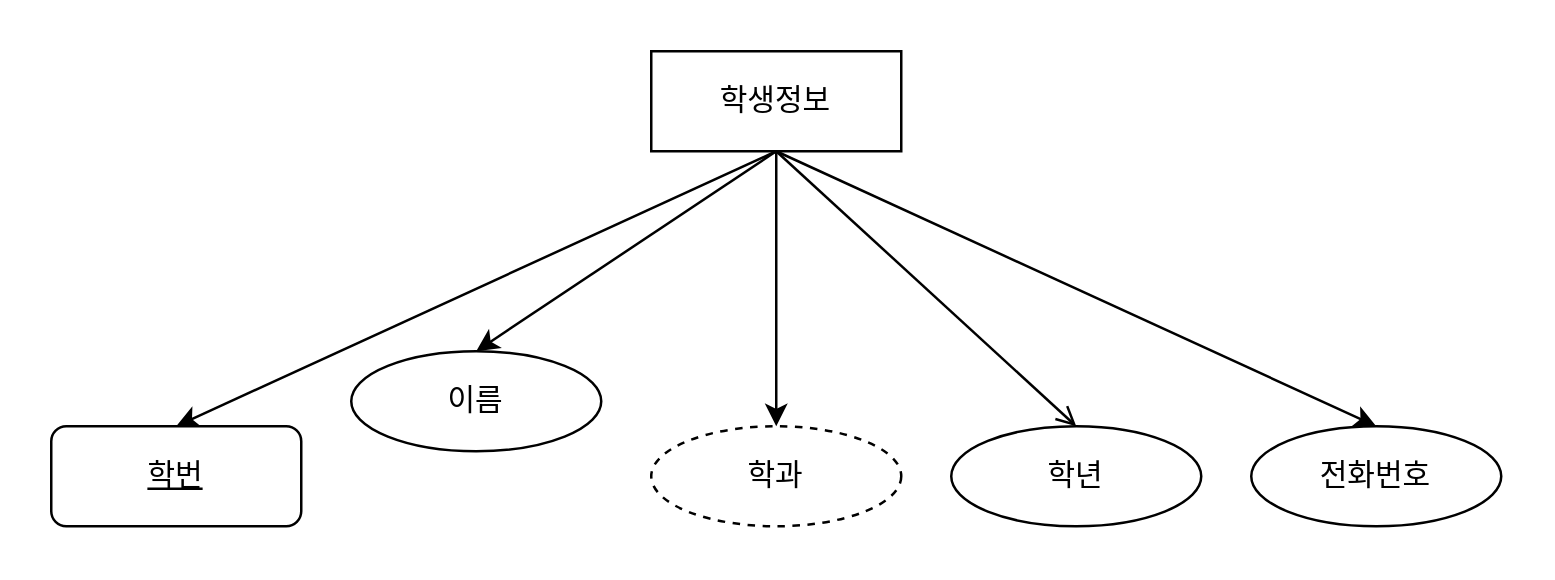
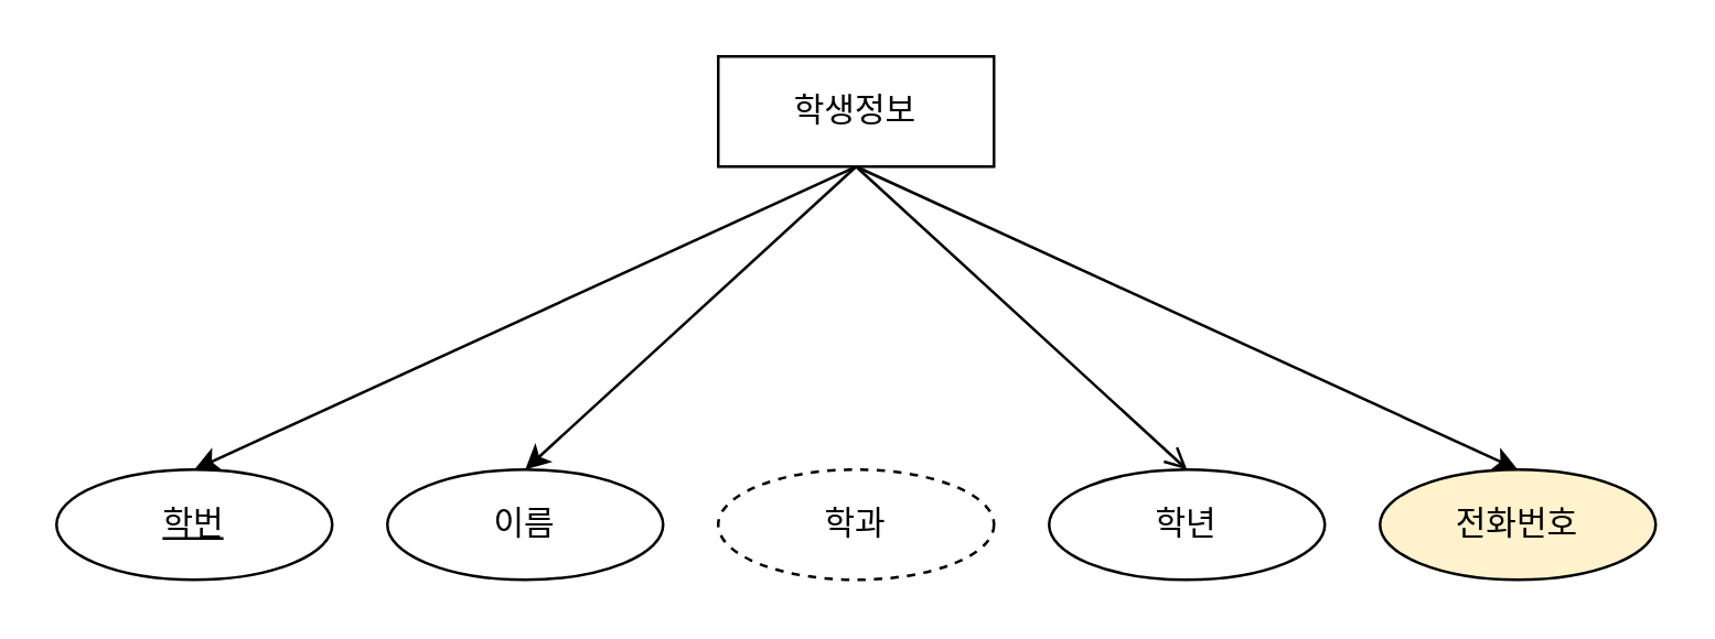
  <mxCell id="0" />
  <mxCell id="1" parent="0" />
  <mxCell id="2" style="rounded=0;orthogonalLoop=1;jettySize=auto;html=1;entryX=0.5;entryY=0;entryDx=0;entryDy=0;exitX=0.5;exitY=1;exitDx=0;exitDy=0;" edge="1" parent="1" source="4" target="5"><mxGeometry relative="1" as="geometry" /></mxCell>
  <mxCell id="3" style="edgeStyle=none;shape=connector;rounded=0;orthogonalLoop=1;jettySize=auto;html=1;entryX=0.5;entryY=0;entryDx=0;entryDy=0;labelBackgroundColor=default;strokeColor=default;fontFamily=Helvetica;fontSize=11;fontColor=default;endArrow=classic;exitX=0.5;exitY=1;exitDx=0;exitDy=0;" edge="1" parent="1" source="4" target="9"><mxGeometry relative="1" as="geometry" /></mxCell>
  <mxCell id="4" value="학생정보" style="whiteSpace=wrap;html=1;align=center;" vertex="1" parent="1"><mxGeometry x="260" y="20" width="100" height="40" as="geometry" /></mxCell>
- <mxCell id="5" value="학번" style="whiteSpace=wrap;html=1;align=center;fontStyle=4;rounded=1;" vertex="1" parent="1"><mxGeometry x="20" y="170" width="100" height="40" as="geometry" /></mxCell>
- <mxCell id="6" value="이름" style="ellipse;whiteSpace=wrap;html=1;align=center;" vertex="1" parent="1"><mxGeometry x="140" y="140" width="100" height="40" as="geometry" /></mxCell>
+ <mxCell id="5" value="학번" style="ellipse;whiteSpace=wrap;html=1;align=center;fontStyle=4;" vertex="1" parent="1"><mxGeometry x="20" y="170" width="100" height="40" as="geometry" /></mxCell>
+ <mxCell id="6" value="이름" style="ellipse;whiteSpace=wrap;html=1;align=center;" vertex="1" parent="1"><mxGeometry x="140" y="170" width="100" height="40" as="geometry" /></mxCell>
  <mxCell id="7" value="학과" style="ellipse;whiteSpace=wrap;html=1;align=center;dashed=1;" vertex="1" parent="1"><mxGeometry x="260" y="170" width="100" height="40" as="geometry" /></mxCell>
  <mxCell id="8" value="학년" style="ellipse;whiteSpace=wrap;html=1;align=center;" vertex="1" parent="1"><mxGeometry x="380" y="170" width="100" height="40" as="geometry" /></mxCell>
- <mxCell id="9" value="전화번호" style="ellipse;whiteSpace=wrap;html=1;align=center;" vertex="1" parent="1"><mxGeometry x="500" y="170" width="100" height="40" as="geometry" /></mxCell>
+ <mxCell id="9" value="전화번호" style="ellipse;whiteSpace=wrap;html=1;align=center;fillColor=#fff2cc;" vertex="1" parent="1"><mxGeometry x="500" y="170" width="100" height="40" as="geometry" /></mxCell>
  <mxCell id="10" style="rounded=0;orthogonalLoop=1;jettySize=auto;html=1;entryX=0.5;entryY=0;entryDx=0;entryDy=0;exitX=0.5;exitY=1;exitDx=0;exitDy=0;" edge="1" parent="1" source="4" target="6"><mxGeometry relative="1" as="geometry"><mxPoint x="280" y="80" as="sourcePoint" /><mxPoint x="80" y="180" as="targetPoint" /></mxGeometry></mxCell>
- <mxCell id="11" style="rounded=0;orthogonalLoop=1;jettySize=auto;html=1;entryX=0.5;entryY=0;entryDx=0;entryDy=0;exitX=0.5;exitY=1;exitDx=0;exitDy=0;" edge="1" parent="1" source="4" target="7"><mxGeometry relative="1" as="geometry"><mxPoint x="290" y="90" as="sourcePoint" /><mxPoint x="90" y="190" as="targetPoint" /></mxGeometry></mxCell>
  <mxCell id="12" style="rounded=0;orthogonalLoop=1;jettySize=auto;html=1;entryX=0.5;entryY=0;entryDx=0;entryDy=0;exitX=0.5;exitY=1;exitDx=0;exitDy=0;endArrow=open;" edge="1" parent="1" source="4" target="8"><mxGeometry relative="1" as="geometry"><mxPoint x="300" y="100" as="sourcePoint" /><mxPoint x="100" y="200" as="targetPoint" /></mxGeometry></mxCell>
